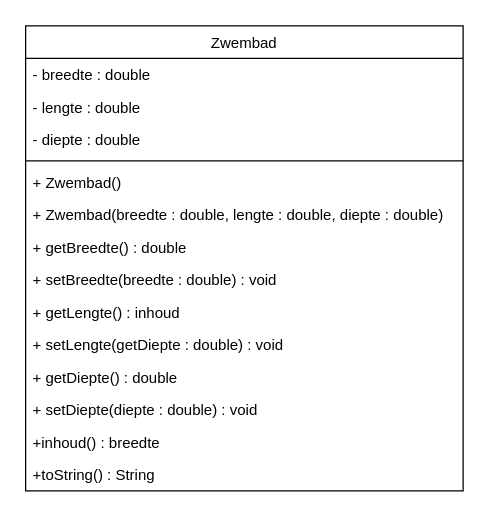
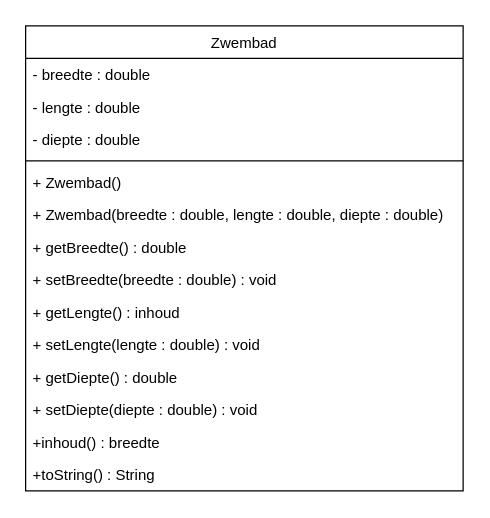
  <mxCell id="0" />
  <mxCell id="1" parent="0" />
  <mxCell id="2" value="Zwembad" style="swimlane;fontStyle=0;childLayout=stackLayout;horizontal=1;startSize=26;fillColor=none;horizontalStack=0;resizeParent=1;resizeParentMax=0;resizeLast=0;collapsible=1;marginBottom=0;" vertex="1" parent="1"><mxGeometry x="20" y="20" width="350" height="372" as="geometry" /></mxCell>
  <mxCell id="3" value="- breedte : double" style="text;strokeColor=none;fillColor=none;align=left;verticalAlign=top;spacingLeft=4;spacingRight=4;overflow=hidden;rotatable=0;points=[[0,0.5],[1,0.5]];portConstraint=eastwest;" vertex="1" parent="2"><mxGeometry y="26" width="350" height="26" as="geometry" /></mxCell>
  <mxCell id="4" value="- lengte : double" style="text;strokeColor=none;fillColor=none;align=left;verticalAlign=top;spacingLeft=4;spacingRight=4;overflow=hidden;rotatable=0;points=[[0,0.5],[1,0.5]];portConstraint=eastwest;" vertex="1" parent="2"><mxGeometry y="52" width="350" height="26" as="geometry" /></mxCell>
  <mxCell id="5" value="- diepte : double" style="text;strokeColor=none;fillColor=none;align=left;verticalAlign=top;spacingLeft=4;spacingRight=4;overflow=hidden;rotatable=0;points=[[0,0.5],[1,0.5]];portConstraint=eastwest;" vertex="1" parent="2"><mxGeometry y="78" width="350" height="26" as="geometry" /></mxCell>
  <mxCell id="6" value="" style="line;strokeWidth=1;fillColor=none;align=left;verticalAlign=middle;spacingTop=-1;spacingLeft=3;spacingRight=3;rotatable=0;labelPosition=right;points=[];portConstraint=eastwest;strokeColor=inherit;" vertex="1" parent="2"><mxGeometry y="104" width="350" height="8" as="geometry" /></mxCell>
  <mxCell id="7" value="+ Zwembad()" style="text;strokeColor=none;fillColor=none;align=left;verticalAlign=top;spacingLeft=4;spacingRight=4;overflow=hidden;rotatable=0;points=[[0,0.5],[1,0.5]];portConstraint=eastwest;" vertex="1" parent="2"><mxGeometry y="112" width="350" height="26" as="geometry" /></mxCell>
  <mxCell id="8" value="+ Zwembad(breedte : double, lengte : double, diepte : double)" style="text;strokeColor=none;fillColor=none;align=left;verticalAlign=top;spacingLeft=4;spacingRight=4;overflow=hidden;rotatable=0;points=[[0,0.5],[1,0.5]];portConstraint=eastwest;" vertex="1" parent="2"><mxGeometry y="138" width="350" height="26" as="geometry" /></mxCell>
  <mxCell id="9" value="+ getBreedte() : double" style="text;strokeColor=none;fillColor=none;align=left;verticalAlign=top;spacingLeft=4;spacingRight=4;overflow=hidden;rotatable=0;points=[[0,0.5],[1,0.5]];portConstraint=eastwest;" vertex="1" parent="2"><mxGeometry y="164" width="350" height="26" as="geometry" /></mxCell>
  <mxCell id="10" value="+ setBreedte(breedte : double) : void" style="text;strokeColor=none;fillColor=none;align=left;verticalAlign=top;spacingLeft=4;spacingRight=4;overflow=hidden;rotatable=0;points=[[0,0.5],[1,0.5]];portConstraint=eastwest;" vertex="1" parent="2"><mxGeometry y="190" width="350" height="26" as="geometry" /></mxCell>
  <mxCell id="11" value="+ getLengte() : inhoud" style="text;strokeColor=none;fillColor=none;align=left;verticalAlign=top;spacingLeft=4;spacingRight=4;overflow=hidden;rotatable=0;points=[[0,0.5],[1,0.5]];portConstraint=eastwest;" vertex="1" parent="2"><mxGeometry y="216" width="350" height="26" as="geometry" /></mxCell>
- <mxCell id="12" value="+ setLengte(getDiepte : double) : void" style="text;strokeColor=none;fillColor=none;align=left;verticalAlign=top;spacingLeft=4;spacingRight=4;overflow=hidden;rotatable=0;points=[[0,0.5],[1,0.5]];portConstraint=eastwest;" vertex="1" parent="2"><mxGeometry y="242" width="350" height="26" as="geometry" /></mxCell>
+ <mxCell id="12" value="+ setLengte(lengte : double) : void" style="text;strokeColor=none;fillColor=none;align=left;verticalAlign=top;spacingLeft=4;spacingRight=4;overflow=hidden;rotatable=0;points=[[0,0.5],[1,0.5]];portConstraint=eastwest;" vertex="1" parent="2"><mxGeometry y="242" width="350" height="26" as="geometry" /></mxCell>
  <mxCell id="13" value="+ getDiepte() : double" style="text;strokeColor=none;fillColor=none;align=left;verticalAlign=top;spacingLeft=4;spacingRight=4;overflow=hidden;rotatable=0;points=[[0,0.5],[1,0.5]];portConstraint=eastwest;" vertex="1" parent="2"><mxGeometry y="268" width="350" height="26" as="geometry" /></mxCell>
  <mxCell id="14" value="+ setDiepte(diepte : double) : void" style="text;strokeColor=none;fillColor=none;align=left;verticalAlign=top;spacingLeft=4;spacingRight=4;overflow=hidden;rotatable=0;points=[[0,0.5],[1,0.5]];portConstraint=eastwest;" vertex="1" parent="2"><mxGeometry y="294" width="350" height="26" as="geometry" /></mxCell>
  <mxCell id="15" value="+inhoud() : breedte" style="text;strokeColor=none;fillColor=none;align=left;verticalAlign=top;spacingLeft=4;spacingRight=4;overflow=hidden;rotatable=0;points=[[0,0.5],[1,0.5]];portConstraint=eastwest;" vertex="1" parent="2"><mxGeometry y="320" width="350" height="26" as="geometry" /></mxCell>
  <mxCell id="16" value="+toString() : String" style="text;strokeColor=none;fillColor=none;align=left;verticalAlign=top;spacingLeft=4;spacingRight=4;overflow=hidden;rotatable=0;points=[[0,0.5],[1,0.5]];portConstraint=eastwest;" vertex="1" parent="2"><mxGeometry y="346" width="350" height="26" as="geometry" /></mxCell>
